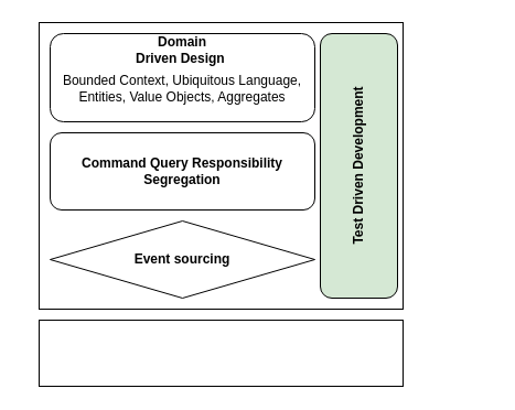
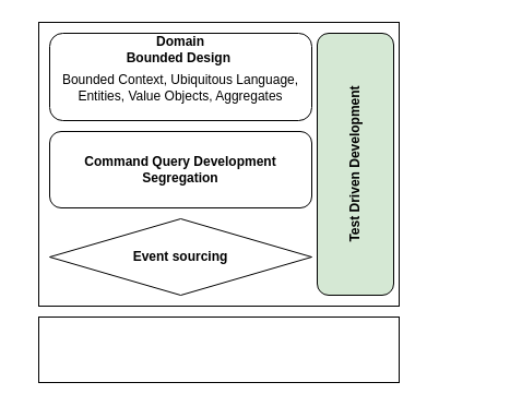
  <mxCell id="0" />
  <mxCell id="1" parent="0" />
  <mxCell id="2" value="" style="rounded=0;whiteSpace=wrap;html=1;" vertex="1" parent="1"><mxGeometry x="35" y="20" width="330" height="260" as="geometry" /></mxCell>
  <mxCell id="3" value="" style="rounded=1;whiteSpace=wrap;html=1;" vertex="1" parent="1"><mxGeometry x="45" y="30" width="240" height="80" as="geometry" /></mxCell>
- <mxCell id="4" value="&lt;b&gt;Domain&lt;br/&gt;Driven Design&amp;nbsp;&lt;/b&gt;" style="text;html=1;strokeColor=none;fillColor=none;align=center;verticalAlign=middle;whiteSpace=wrap;rounded=0;" vertex="1" parent="1"><mxGeometry x="20" y="30" width="290" height="30" as="geometry" /></mxCell>
+ <mxCell id="4" value="&lt;b&gt;Domain&lt;br/&gt;Bounded Design&amp;nbsp;&lt;/b&gt;" style="text;html=1;strokeColor=none;fillColor=none;align=center;verticalAlign=middle;whiteSpace=wrap;rounded=0;" vertex="1" parent="1"><mxGeometry x="20" y="30" width="290" height="30" as="geometry" /></mxCell>
  <mxCell id="5" value="Bounded Context, Ubiquitous Language, Entities, Value Objects, Aggregates" style="text;html=1;strokeColor=none;fillColor=none;align=center;verticalAlign=middle;whiteSpace=wrap;rounded=0;" vertex="1" parent="1"><mxGeometry x="40" y="40" width="250" height="80" as="geometry" /></mxCell>
- <mxCell id="6" value="&lt;b&gt;Command Query Responsibility Segregation&lt;/b&gt;" style="rounded=1;whiteSpace=wrap;html=1;" vertex="1" parent="1"><mxGeometry x="45" y="120" width="240" height="70" as="geometry" /></mxCell>
+ <mxCell id="6" value="&lt;b&gt;Command Query Development Segregation&lt;/b&gt;" style="rounded=1;whiteSpace=wrap;html=1;" vertex="1" parent="1"><mxGeometry x="45" y="120" width="240" height="70" as="geometry" /></mxCell>
  <mxCell id="7" value="&lt;b&gt;Event sourcing&lt;/b&gt;" style="rhombus;whiteSpace=wrap;html=1;" vertex="1" parent="1"><mxGeometry x="45" y="200" width="240" height="70" as="geometry" /></mxCell>
  <mxCell id="8" value="&lt;b&gt;Test Driven Development&lt;/b&gt;" style="rounded=1;whiteSpace=wrap;html=1;rotation=-90;fillColor=#d5e8d4;" vertex="1" parent="1"><mxGeometry x="205" y="115" width="240" height="70" as="geometry" /></mxCell>
  <mxCell id="9" value="" style="rounded=0;whiteSpace=wrap;html=1;" vertex="1" parent="1"><mxGeometry x="35" y="290" width="330" height="60" as="geometry" /></mxCell>
